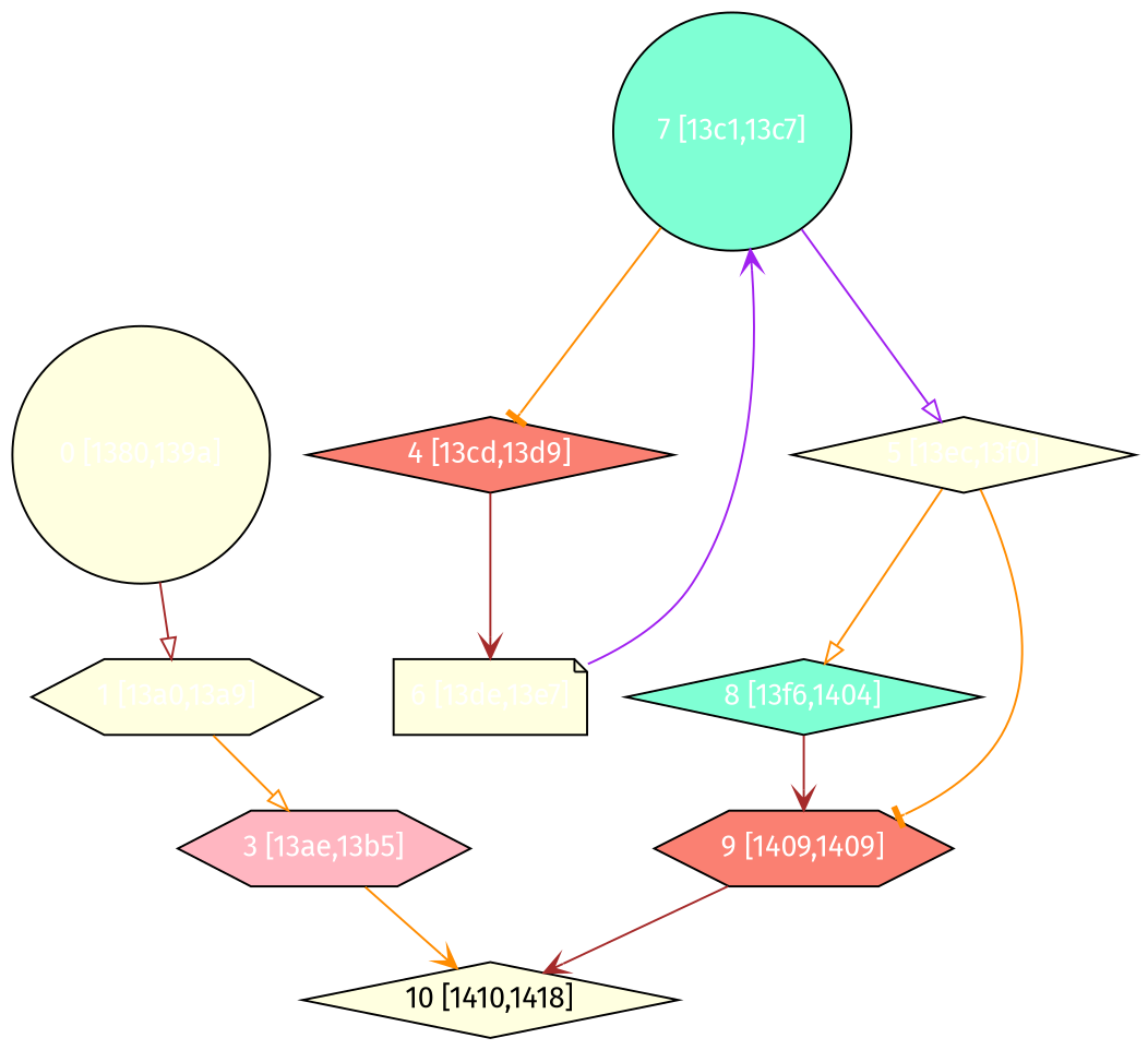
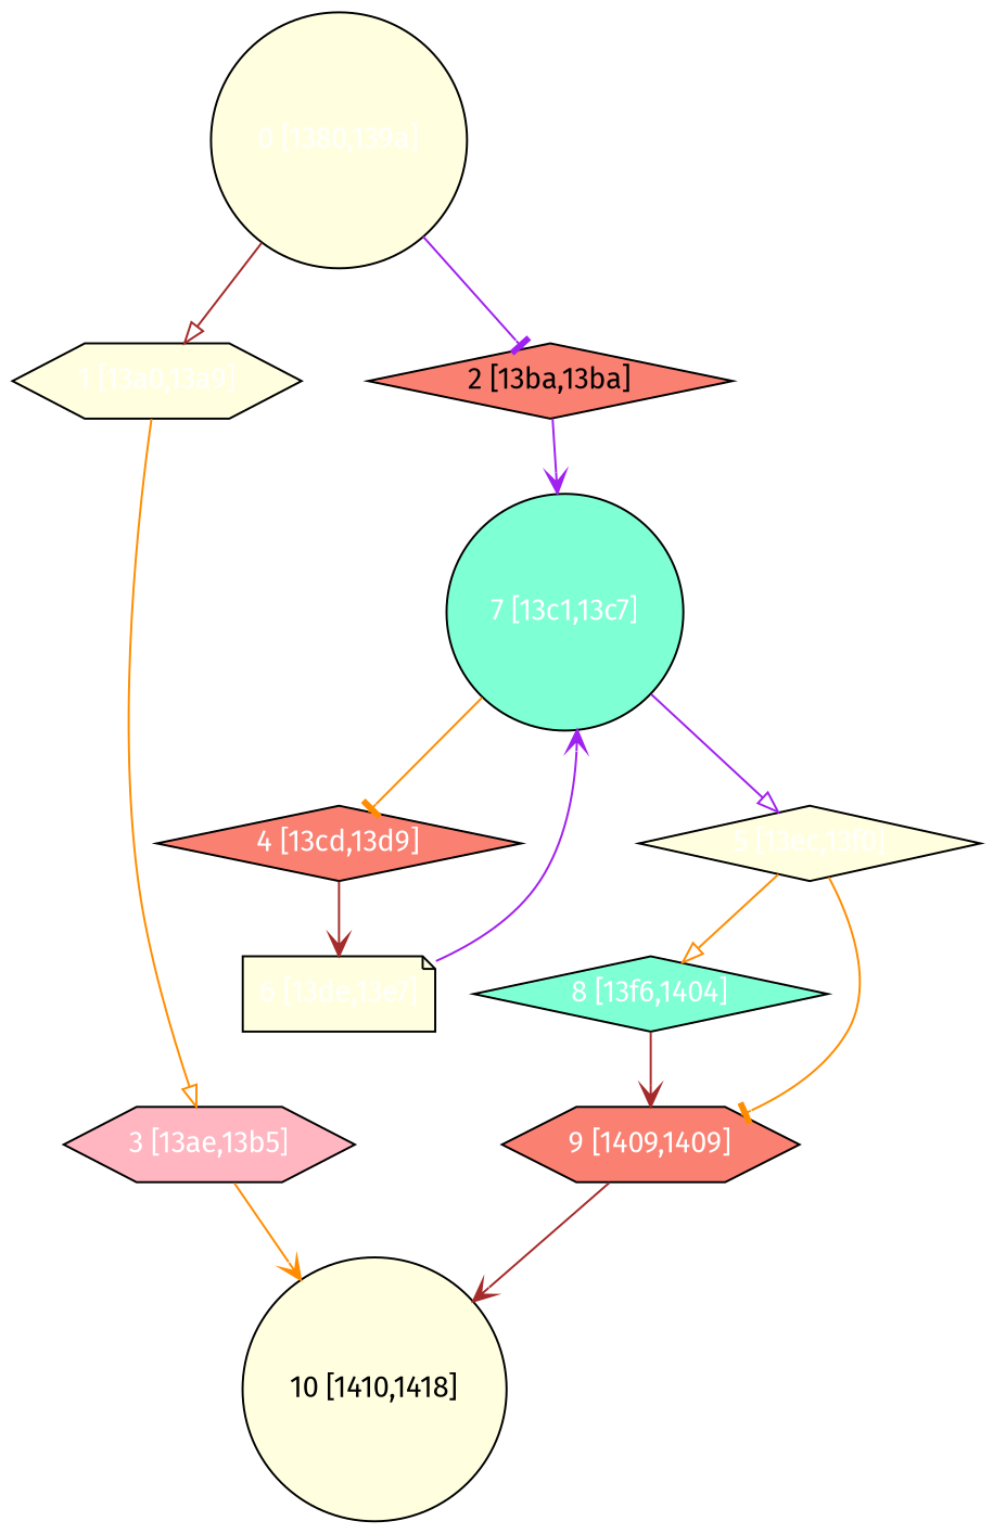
  digraph {
    fontname="Fira Sans"
    node [fillcolor=lightyellow fontcolor="#ffffff" fontname="Fira Sans" shape=diamond style=filled]
    edge [arrowhead=vee color=darkorange fontname="Fira Sans"]
    n1 [label="0 [1380,139a]" shape=circle]
    n2 [label="1 [13a0,13a9]" shape=hexagon]
+   n3 [fillcolor=salmon fontcolor="#000000" label="2 [13ba,13ba]"]
    n4 [fillcolor=lightpink label="3 [13ae,13b5]" shape=hexagon]
    n5 [fillcolor=aquamarine label="7 [13c1,13c7]" shape=circle]
-   n6 [fontcolor="#000000" label="10 [1410,1418]"]
+   n6 [fontcolor="#000000" label="10 [1410,1418]" shape=circle]
    n7 [fillcolor=salmon label="4 [13cd,13d9]"]
    n8 [label="5 [13ec,13f0]"]
    n9 [label="6 [13de,13e7]" shape=note]
    n10 [fillcolor=aquamarine label="8 [13f6,1404]"]
    n11 [fillcolor=salmon label="9 [1409,1409]" shape=hexagon]
    n1 -> n2 [arrowhead=onormal color=brown]
+   n1 -> n3 [arrowhead=tee color=purple]
    n2 -> n4 [arrowhead=onormal]
+   n3 -> n5 [color=purple]
    n4 -> n6
    n5 -> n7 [arrowhead=tee]
    n5 -> n8 [arrowhead=onormal color=purple]
    n7 -> n9 [color=brown]
    n8 -> n10 [arrowhead=onormal]
    n8 -> n11 [arrowhead=tee]
    n9 -> n5 [color=purple]
    n10 -> n11 [color=brown]
    n11 -> n6 [color=brown]
  }
